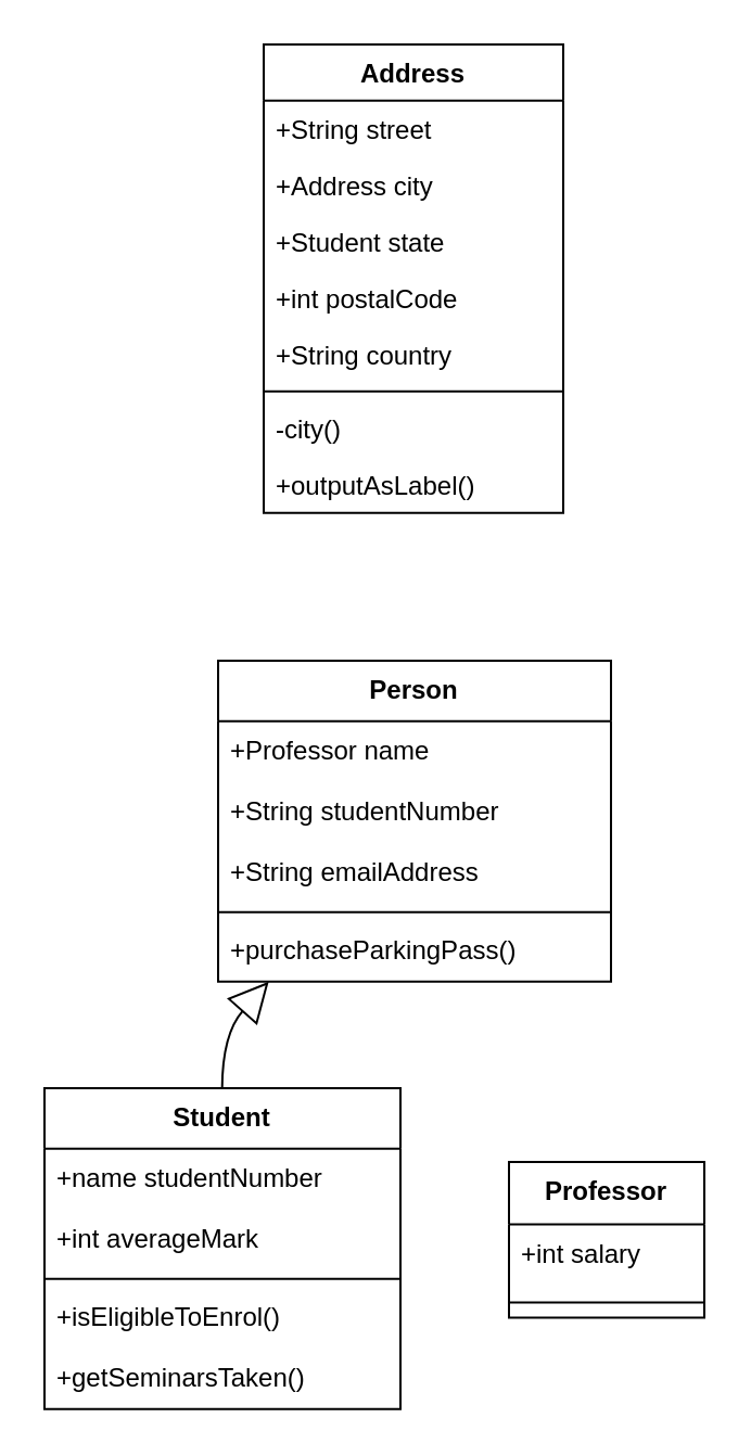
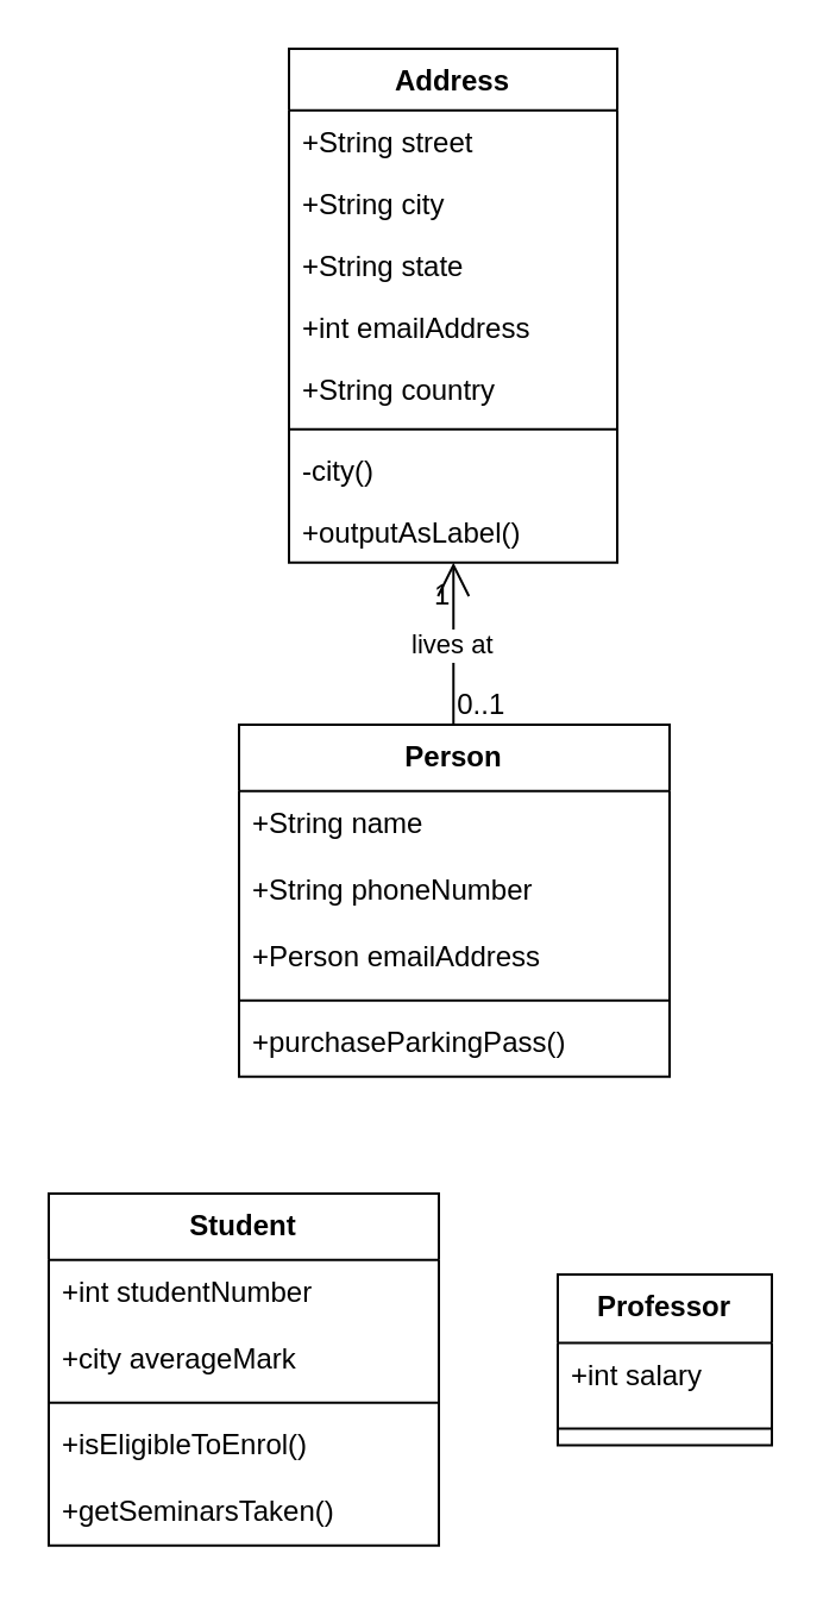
  <mxCell id="0" />
  <mxCell id="1" parent="0" />
  <mxCell id="2" value="Person" style="swimlane;fontStyle=1;align=center;verticalAlign=top;childLayout=stackLayout;horizontal=1;startSize=27.9;horizontalStack=0;resizeParent=1;resizeParentMax=0;resizeLast=0;collapsible=0;marginBottom=0;" vertex="1" parent="1"><mxGeometry x="100" y="304" width="181" height="147.9" as="geometry" /></mxCell>
- <mxCell id="3" value="+Professor name" style="text;strokeColor=none;fillColor=none;align=left;verticalAlign=top;spacingLeft=4;spacingRight=4;overflow=hidden;rotatable=0;points=[[0,0.5],[1,0.5]];portConstraint=eastwest;" vertex="1" parent="2"><mxGeometry y="27.9" width="181" height="28" as="geometry" /></mxCell>
- <mxCell id="4" value="+String studentNumber" style="text;strokeColor=none;fillColor=none;align=left;verticalAlign=top;spacingLeft=4;spacingRight=4;overflow=hidden;rotatable=0;points=[[0,0.5],[1,0.5]];portConstraint=eastwest;" vertex="1" parent="2"><mxGeometry y="55.9" width="181" height="28" as="geometry" /></mxCell>
- <mxCell id="5" value="+String emailAddress" style="text;strokeColor=none;fillColor=none;align=left;verticalAlign=top;spacingLeft=4;spacingRight=4;overflow=hidden;rotatable=0;points=[[0,0.5],[1,0.5]];portConstraint=eastwest;" vertex="1" parent="2"><mxGeometry y="83.9" width="181" height="28" as="geometry" /></mxCell>
+ <mxCell id="3" value="+String name" style="text;strokeColor=none;fillColor=none;align=left;verticalAlign=top;spacingLeft=4;spacingRight=4;overflow=hidden;rotatable=0;points=[[0,0.5],[1,0.5]];portConstraint=eastwest;" vertex="1" parent="2"><mxGeometry y="27.9" width="181" height="28" as="geometry" /></mxCell>
+ <mxCell id="4" value="+String phoneNumber" style="text;strokeColor=none;fillColor=none;align=left;verticalAlign=top;spacingLeft=4;spacingRight=4;overflow=hidden;rotatable=0;points=[[0,0.5],[1,0.5]];portConstraint=eastwest;" vertex="1" parent="2"><mxGeometry y="55.9" width="181" height="28" as="geometry" /></mxCell>
+ <mxCell id="5" value="+Person emailAddress" style="text;strokeColor=none;fillColor=none;align=left;verticalAlign=top;spacingLeft=4;spacingRight=4;overflow=hidden;rotatable=0;points=[[0,0.5],[1,0.5]];portConstraint=eastwest;" vertex="1" parent="2"><mxGeometry y="83.9" width="181" height="28" as="geometry" /></mxCell>
  <mxCell id="6" style="line;strokeWidth=1;fillColor=none;align=left;verticalAlign=middle;spacingTop=-1;spacingLeft=3;spacingRight=3;rotatable=0;labelPosition=right;points=[];portConstraint=eastwest;strokeColor=inherit;" vertex="1" parent="2"><mxGeometry y="111.9" width="181" height="8" as="geometry" /></mxCell>
  <mxCell id="7" value="+purchaseParkingPass()" style="text;strokeColor=none;fillColor=none;align=left;verticalAlign=top;spacingLeft=4;spacingRight=4;overflow=hidden;rotatable=0;points=[[0,0.5],[1,0.5]];portConstraint=eastwest;" vertex="1" parent="2"><mxGeometry y="119.9" width="181" height="28" as="geometry" /></mxCell>
  <mxCell id="8" value="Student" style="swimlane;fontStyle=1;align=center;verticalAlign=top;childLayout=stackLayout;horizontal=1;startSize=27.9;horizontalStack=0;resizeParent=1;resizeParentMax=0;resizeLast=0;collapsible=0;marginBottom=0;" vertex="1" parent="1"><mxGeometry x="20" y="501" width="164" height="147.9" as="geometry" /></mxCell>
- <mxCell id="9" value="+name studentNumber" style="text;strokeColor=none;fillColor=none;align=left;verticalAlign=top;spacingLeft=4;spacingRight=4;overflow=hidden;rotatable=0;points=[[0,0.5],[1,0.5]];portConstraint=eastwest;" vertex="1" parent="8"><mxGeometry y="27.9" width="164" height="28" as="geometry" /></mxCell>
- <mxCell id="10" value="+int averageMark" style="text;strokeColor=none;fillColor=none;align=left;verticalAlign=top;spacingLeft=4;spacingRight=4;overflow=hidden;rotatable=0;points=[[0,0.5],[1,0.5]];portConstraint=eastwest;" vertex="1" parent="8"><mxGeometry y="55.9" width="164" height="28" as="geometry" /></mxCell>
+ <mxCell id="9" value="+int studentNumber" style="text;strokeColor=none;fillColor=none;align=left;verticalAlign=top;spacingLeft=4;spacingRight=4;overflow=hidden;rotatable=0;points=[[0,0.5],[1,0.5]];portConstraint=eastwest;" vertex="1" parent="8"><mxGeometry y="27.9" width="164" height="28" as="geometry" /></mxCell>
+ <mxCell id="10" value="+city averageMark" style="text;strokeColor=none;fillColor=none;align=left;verticalAlign=top;spacingLeft=4;spacingRight=4;overflow=hidden;rotatable=0;points=[[0,0.5],[1,0.5]];portConstraint=eastwest;" vertex="1" parent="8"><mxGeometry y="55.9" width="164" height="28" as="geometry" /></mxCell>
  <mxCell id="11" style="line;strokeWidth=1;fillColor=none;align=left;verticalAlign=middle;spacingTop=-1;spacingLeft=3;spacingRight=3;rotatable=0;labelPosition=right;points=[];portConstraint=eastwest;strokeColor=inherit;" vertex="1" parent="8"><mxGeometry y="83.9" width="164" height="8" as="geometry" /></mxCell>
  <mxCell id="12" value="+isEligibleToEnrol()" style="text;strokeColor=none;fillColor=none;align=left;verticalAlign=top;spacingLeft=4;spacingRight=4;overflow=hidden;rotatable=0;points=[[0,0.5],[1,0.5]];portConstraint=eastwest;" vertex="1" parent="8"><mxGeometry y="91.9" width="164" height="28" as="geometry" /></mxCell>
  <mxCell id="13" value="+getSeminarsTaken()" style="text;strokeColor=none;fillColor=none;align=left;verticalAlign=top;spacingLeft=4;spacingRight=4;overflow=hidden;rotatable=0;points=[[0,0.5],[1,0.5]];portConstraint=eastwest;" vertex="1" parent="8"><mxGeometry y="119.9" width="164" height="28" as="geometry" /></mxCell>
  <mxCell id="14" value="Professor" style="swimlane;fontStyle=1;align=center;verticalAlign=top;childLayout=stackLayout;horizontal=1;startSize=28.8;horizontalStack=0;resizeParent=1;resizeParentMax=0;resizeLast=0;collapsible=0;marginBottom=0;" vertex="1" parent="1"><mxGeometry x="234" y="535" width="90" height="71.8" as="geometry" /></mxCell>
  <mxCell id="15" value="+int salary" style="text;strokeColor=none;fillColor=none;align=left;verticalAlign=top;spacingLeft=4;spacingRight=4;overflow=hidden;rotatable=0;points=[[0,0.5],[1,0.5]];portConstraint=eastwest;" vertex="1" parent="14"><mxGeometry y="28.8" width="90" height="29" as="geometry" /></mxCell>
  <mxCell id="16" style="line;strokeWidth=1;fillColor=none;align=left;verticalAlign=middle;spacingTop=-1;spacingLeft=3;spacingRight=3;rotatable=0;labelPosition=right;points=[];portConstraint=eastwest;strokeColor=inherit;" vertex="1" parent="14"><mxGeometry y="57.8" width="90" height="14" as="geometry" /></mxCell>
  <mxCell id="17" value="Address" style="swimlane;fontStyle=1;align=center;verticalAlign=top;childLayout=stackLayout;horizontal=1;startSize=25.875;horizontalStack=0;resizeParent=1;resizeParentMax=0;resizeLast=0;collapsible=0;marginBottom=0;" vertex="1" parent="1"><mxGeometry x="121" y="20" width="138" height="215.875" as="geometry" /></mxCell>
  <mxCell id="18" value="+String street" style="text;strokeColor=none;fillColor=none;align=left;verticalAlign=top;spacingLeft=4;spacingRight=4;overflow=hidden;rotatable=0;points=[[0,0.5],[1,0.5]];portConstraint=eastwest;" vertex="1" parent="17"><mxGeometry y="25.875" width="138" height="26" as="geometry" /></mxCell>
- <mxCell id="19" value="+Address city" style="text;strokeColor=none;fillColor=none;align=left;verticalAlign=top;spacingLeft=4;spacingRight=4;overflow=hidden;rotatable=0;points=[[0,0.5],[1,0.5]];portConstraint=eastwest;" vertex="1" parent="17"><mxGeometry y="51.875" width="138" height="26" as="geometry" /></mxCell>
- <mxCell id="20" value="+Student state" style="text;strokeColor=none;fillColor=none;align=left;verticalAlign=top;spacingLeft=4;spacingRight=4;overflow=hidden;rotatable=0;points=[[0,0.5],[1,0.5]];portConstraint=eastwest;" vertex="1" parent="17"><mxGeometry y="77.875" width="138" height="26" as="geometry" /></mxCell>
- <mxCell id="21" value="+int postalCode" style="text;strokeColor=none;fillColor=none;align=left;verticalAlign=top;spacingLeft=4;spacingRight=4;overflow=hidden;rotatable=0;points=[[0,0.5],[1,0.5]];portConstraint=eastwest;" vertex="1" parent="17"><mxGeometry y="103.875" width="138" height="26" as="geometry" /></mxCell>
+ <mxCell id="19" value="+String city" style="text;strokeColor=none;fillColor=none;align=left;verticalAlign=top;spacingLeft=4;spacingRight=4;overflow=hidden;rotatable=0;points=[[0,0.5],[1,0.5]];portConstraint=eastwest;" vertex="1" parent="17"><mxGeometry y="51.875" width="138" height="26" as="geometry" /></mxCell>
+ <mxCell id="20" value="+String state" style="text;strokeColor=none;fillColor=none;align=left;verticalAlign=top;spacingLeft=4;spacingRight=4;overflow=hidden;rotatable=0;points=[[0,0.5],[1,0.5]];portConstraint=eastwest;" vertex="1" parent="17"><mxGeometry y="77.875" width="138" height="26" as="geometry" /></mxCell>
+ <mxCell id="21" value="+int emailAddress" style="text;strokeColor=none;fillColor=none;align=left;verticalAlign=top;spacingLeft=4;spacingRight=4;overflow=hidden;rotatable=0;points=[[0,0.5],[1,0.5]];portConstraint=eastwest;" vertex="1" parent="17"><mxGeometry y="103.875" width="138" height="26" as="geometry" /></mxCell>
  <mxCell id="22" value="+String country" style="text;strokeColor=none;fillColor=none;align=left;verticalAlign=top;spacingLeft=4;spacingRight=4;overflow=hidden;rotatable=0;points=[[0,0.5],[1,0.5]];portConstraint=eastwest;" vertex="1" parent="17"><mxGeometry y="129.875" width="138" height="26" as="geometry" /></mxCell>
  <mxCell id="23" style="line;strokeWidth=1;fillColor=none;align=left;verticalAlign=middle;spacingTop=-1;spacingLeft=3;spacingRight=3;rotatable=0;labelPosition=right;points=[];portConstraint=eastwest;strokeColor=inherit;" vertex="1" parent="17"><mxGeometry y="155.875" width="138" height="8" as="geometry" /></mxCell>
  <mxCell id="24" value="-city()" style="text;strokeColor=none;fillColor=none;align=left;verticalAlign=top;spacingLeft=4;spacingRight=4;overflow=hidden;rotatable=0;points=[[0,0.5],[1,0.5]];portConstraint=eastwest;" vertex="1" parent="17"><mxGeometry y="163.875" width="138" height="26" as="geometry" /></mxCell>
  <mxCell id="25" value="+outputAsLabel()" style="text;strokeColor=none;fillColor=none;align=left;verticalAlign=top;spacingLeft=4;spacingRight=4;overflow=hidden;rotatable=0;points=[[0,0.5],[1,0.5]];portConstraint=eastwest;" vertex="1" parent="17"><mxGeometry y="189.875" width="138" height="26" as="geometry" /></mxCell>
- <mxCell id="26" value="" style="curved=1;startArrow=block;startSize=16;startFill=0;endArrow=none;exitX=0.134;exitY=0.993;entryX=0.499;entryY=0;rounded=0;" edge="1" parent="1" source="2" target="8"><mxGeometry relative="1" as="geometry"><Array as="points"><mxPoint x="102" y="476" /></Array></mxGeometry></mxCell>
+ <mxCell id="27" value="lives at" style="curved=1;startArrow=open;startSize=12;endArrow=none;exitX=0.501;exitY=1;entryX=0.498;entryY=-0.003;rounded=0;" edge="1" parent="1" source="17" target="2"><mxGeometry relative="1" as="geometry"><Array as="points" /></mxGeometry></mxCell>
+ <mxCell id="28" value="1" style="edgeLabel;resizable=0;labelBackgroundColor=none;fontSize=12;align=right;verticalAlign=top;" vertex="1" parent="27"><mxGeometry x="-1" relative="1" as="geometry" /></mxCell>
+ <mxCell id="29" value="0..1" style="edgeLabel;resizable=0;labelBackgroundColor=none;fontSize=12;align=left;verticalAlign=bottom;" vertex="1" parent="27"><mxGeometry x="1" relative="1" as="geometry" /></mxCell>
